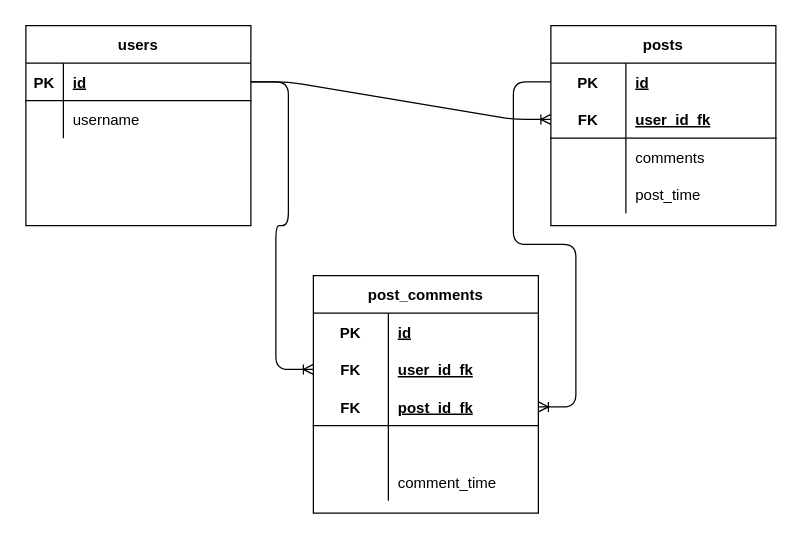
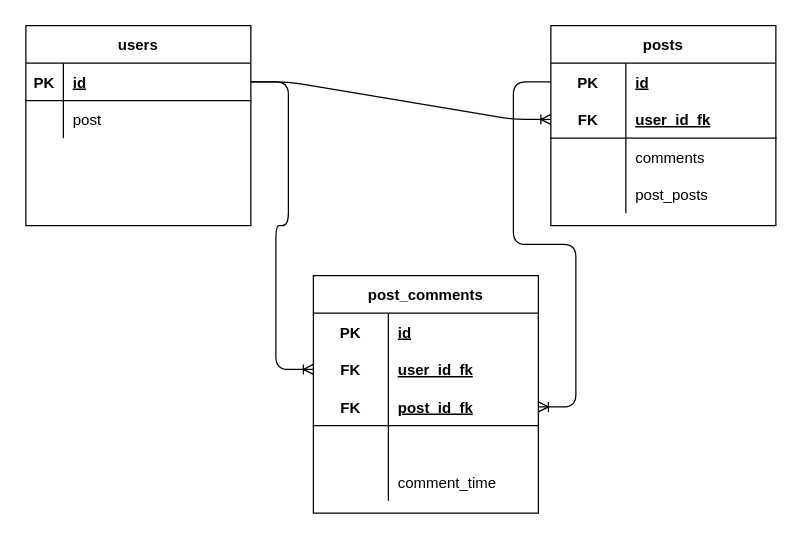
  <mxCell id="0" />
  <mxCell id="1" parent="0" />
  <mxCell id="2" value="users" style="shape=table;startSize=30;container=1;collapsible=1;childLayout=tableLayout;fixedRows=1;rowLines=0;fontStyle=1;align=center;resizeLast=1;" parent="1" vertex="1"><mxGeometry x="20" y="20" width="180" height="160" as="geometry"><mxRectangle x="80" y="40" width="60" height="30" as="alternateBounds" /></mxGeometry></mxCell>
  <mxCell id="3" value="" style="shape=partialRectangle;collapsible=0;dropTarget=0;pointerEvents=0;fillColor=none;top=0;left=0;bottom=1;right=0;points=[[0,0.5],[1,0.5]];portConstraint=eastwest;" parent="2" vertex="1"><mxGeometry y="30" width="180" height="30" as="geometry" /></mxCell>
  <mxCell id="4" value="PK" style="shape=partialRectangle;connectable=0;fillColor=none;top=0;left=0;bottom=0;right=0;fontStyle=1;overflow=hidden;" parent="3" vertex="1"><mxGeometry width="30" height="30" as="geometry" /></mxCell>
  <mxCell id="5" value="id" style="shape=partialRectangle;connectable=0;fillColor=none;top=0;left=0;bottom=0;right=0;align=left;spacingLeft=6;fontStyle=5;overflow=hidden;" parent="3" vertex="1"><mxGeometry x="30" width="150" height="30" as="geometry" /></mxCell>
  <mxCell id="6" value="" style="shape=partialRectangle;collapsible=0;dropTarget=0;pointerEvents=0;fillColor=none;top=0;left=0;bottom=0;right=0;points=[[0,0.5],[1,0.5]];portConstraint=eastwest;" parent="2" vertex="1"><mxGeometry y="60" width="180" height="30" as="geometry" /></mxCell>
  <mxCell id="7" value="" style="shape=partialRectangle;connectable=0;fillColor=none;top=0;left=0;bottom=0;right=0;editable=1;overflow=hidden;" parent="6" vertex="1"><mxGeometry width="30" height="30" as="geometry" /></mxCell>
- <mxCell id="8" value="username" style="shape=partialRectangle;connectable=0;fillColor=none;top=0;left=0;bottom=0;right=0;align=left;spacingLeft=6;overflow=hidden;" parent="6" vertex="1"><mxGeometry x="30" width="150" height="30" as="geometry" /></mxCell>
+ <mxCell id="8" value="post" style="shape=partialRectangle;connectable=0;fillColor=none;top=0;left=0;bottom=0;right=0;align=left;spacingLeft=6;overflow=hidden;" parent="6" vertex="1"><mxGeometry x="30" width="150" height="30" as="geometry" /></mxCell>
  <mxCell id="9" value="" style="shape=partialRectangle;collapsible=0;dropTarget=0;pointerEvents=0;fillColor=none;top=0;left=0;bottom=0;right=0;points=[[0,0.5],[1,0.5]];portConstraint=eastwest;" parent="2" vertex="1"><mxGeometry y="90" width="180" height="30" as="geometry" /></mxCell>
  <mxCell id="10" value="" style="shape=partialRectangle;connectable=0;fillColor=none;top=0;left=0;bottom=0;right=0;editable=1;overflow=hidden;" parent="9" vertex="1"><mxGeometry width="30" height="30" as="geometry" /></mxCell>
  <mxCell id="11" value="" style="shape=partialRectangle;collapsible=0;dropTarget=0;pointerEvents=0;fillColor=none;top=0;left=0;bottom=0;right=0;points=[[0,0.5],[1,0.5]];portConstraint=eastwest;" parent="2" vertex="1"><mxGeometry y="120" width="180" height="30" as="geometry" /></mxCell>
  <mxCell id="12" value="" style="shape=partialRectangle;connectable=0;fillColor=none;top=0;left=0;bottom=0;right=0;editable=1;overflow=hidden;" parent="11" vertex="1"><mxGeometry width="30" height="30" as="geometry" /></mxCell>
  <mxCell id="13" value="post_comments" style="shape=table;startSize=30;container=1;collapsible=1;childLayout=tableLayout;fixedRows=1;rowLines=0;fontStyle=1;align=center;resizeLast=1;" parent="1" vertex="1"><mxGeometry x="250" y="220" width="180" height="190" as="geometry" /></mxCell>
  <mxCell id="14" value="" style="shape=partialRectangle;collapsible=0;dropTarget=0;pointerEvents=0;fillColor=none;top=0;left=0;bottom=0;right=0;points=[[0,0.5],[1,0.5]];portConstraint=eastwest;" vertex="1" parent="13"><mxGeometry y="30" width="180" height="30" as="geometry" /></mxCell>
  <mxCell id="15" value="PK" style="shape=partialRectangle;connectable=0;fillColor=none;top=0;left=0;bottom=0;right=0;fontStyle=1;overflow=hidden;" vertex="1" parent="14"><mxGeometry width="60" height="30" as="geometry" /></mxCell>
  <mxCell id="16" value="id" style="shape=partialRectangle;connectable=0;fillColor=none;top=0;left=0;bottom=0;right=0;align=left;spacingLeft=6;fontStyle=5;overflow=hidden;" vertex="1" parent="14"><mxGeometry x="60" width="120" height="30" as="geometry" /></mxCell>
  <mxCell id="17" value="" style="shape=partialRectangle;collapsible=0;dropTarget=0;pointerEvents=0;fillColor=none;top=0;left=0;bottom=0;right=0;points=[[0,0.5],[1,0.5]];portConstraint=eastwest;" parent="13" vertex="1"><mxGeometry y="60" width="180" height="30" as="geometry" /></mxCell>
  <mxCell id="18" value="FK" style="shape=partialRectangle;connectable=0;fillColor=none;top=0;left=0;bottom=0;right=0;fontStyle=1;overflow=hidden;" parent="17" vertex="1"><mxGeometry width="60" height="30" as="geometry" /></mxCell>
  <mxCell id="19" value="user_id_fk" style="shape=partialRectangle;connectable=0;fillColor=none;top=0;left=0;bottom=0;right=0;align=left;spacingLeft=6;fontStyle=5;overflow=hidden;" parent="17" vertex="1"><mxGeometry x="60" width="120" height="30" as="geometry" /></mxCell>
  <mxCell id="20" value="" style="shape=partialRectangle;collapsible=0;dropTarget=0;pointerEvents=0;fillColor=none;top=0;left=0;bottom=1;right=0;points=[[0,0.5],[1,0.5]];portConstraint=eastwest;" parent="13" vertex="1"><mxGeometry y="90" width="180" height="30" as="geometry" /></mxCell>
  <mxCell id="21" value="FK" style="shape=partialRectangle;connectable=0;fillColor=none;top=0;left=0;bottom=0;right=0;fontStyle=1;overflow=hidden;" parent="20" vertex="1"><mxGeometry width="60" height="30" as="geometry" /></mxCell>
  <mxCell id="22" value="post_id_fk" style="shape=partialRectangle;connectable=0;fillColor=none;top=0;left=0;bottom=0;right=0;align=left;spacingLeft=6;fontStyle=5;overflow=hidden;" parent="20" vertex="1"><mxGeometry x="60" width="120" height="30" as="geometry" /></mxCell>
  <mxCell id="23" value="" style="shape=partialRectangle;collapsible=0;dropTarget=0;pointerEvents=0;fillColor=none;top=0;left=0;bottom=0;right=0;points=[[0,0.5],[1,0.5]];portConstraint=eastwest;" parent="13" vertex="1"><mxGeometry y="120" width="180" height="30" as="geometry" /></mxCell>
  <mxCell id="24" value="" style="shape=partialRectangle;connectable=0;fillColor=none;top=0;left=0;bottom=0;right=0;editable=1;overflow=hidden;" parent="23" vertex="1"><mxGeometry width="60" height="30" as="geometry" /></mxCell>
  <mxCell id="25" value="" style="shape=partialRectangle;collapsible=0;dropTarget=0;pointerEvents=0;fillColor=none;top=0;left=0;bottom=0;right=0;points=[[0,0.5],[1,0.5]];portConstraint=eastwest;" parent="13" vertex="1"><mxGeometry y="150" width="180" height="30" as="geometry" /></mxCell>
  <mxCell id="26" value="" style="shape=partialRectangle;connectable=0;fillColor=none;top=0;left=0;bottom=0;right=0;editable=1;overflow=hidden;" parent="25" vertex="1"><mxGeometry width="60" height="30" as="geometry" /></mxCell>
  <mxCell id="27" value="comment_time" style="shape=partialRectangle;connectable=0;fillColor=none;top=0;left=0;bottom=0;right=0;align=left;spacingLeft=6;overflow=hidden;" parent="25" vertex="1"><mxGeometry x="60" width="120" height="30" as="geometry" /></mxCell>
  <mxCell id="28" value="" style="edgeStyle=entityRelationEdgeStyle;fontSize=12;html=1;endArrow=ERoneToMany;exitX=1;exitY=0.5;exitDx=0;exitDy=0;entryX=0;entryY=0.5;entryDx=0;entryDy=0;" parent="1" source="3" target="34" edge="1"><mxGeometry width="100" height="100" relative="1" as="geometry"><mxPoint x="200" y="160" as="sourcePoint" /><mxPoint x="440" y="65" as="targetPoint" /></mxGeometry></mxCell>
  <mxCell id="29" value="" style="edgeStyle=entityRelationEdgeStyle;fontSize=12;html=1;endArrow=ERoneToMany;entryX=0;entryY=0.5;entryDx=0;entryDy=0;exitX=1;exitY=0.5;exitDx=0;exitDy=0;" edge="1" parent="1" source="3" target="17"><mxGeometry width="100" height="100" relative="1" as="geometry"><mxPoint x="-20" y="120" as="sourcePoint" /><mxPoint x="70" y="270" as="targetPoint" /></mxGeometry></mxCell>
  <mxCell id="30" value="posts" style="shape=table;startSize=30;container=1;collapsible=1;childLayout=tableLayout;fixedRows=1;rowLines=0;fontStyle=1;align=center;resizeLast=1;" vertex="1" parent="1"><mxGeometry x="440" y="20" width="180" height="160" as="geometry" /></mxCell>
  <mxCell id="31" value="" style="shape=partialRectangle;collapsible=0;dropTarget=0;pointerEvents=0;fillColor=none;top=0;left=0;bottom=0;right=0;points=[[0,0.5],[1,0.5]];portConstraint=eastwest;" vertex="1" parent="30"><mxGeometry y="30" width="180" height="30" as="geometry" /></mxCell>
  <mxCell id="32" value="PK" style="shape=partialRectangle;connectable=0;fillColor=none;top=0;left=0;bottom=0;right=0;fontStyle=1;overflow=hidden;" vertex="1" parent="31"><mxGeometry width="60" height="30" as="geometry" /></mxCell>
  <mxCell id="33" value="id" style="shape=partialRectangle;connectable=0;fillColor=none;top=0;left=0;bottom=0;right=0;align=left;spacingLeft=6;fontStyle=5;overflow=hidden;" vertex="1" parent="31"><mxGeometry x="60" width="120" height="30" as="geometry" /></mxCell>
  <mxCell id="34" value="" style="shape=partialRectangle;collapsible=0;dropTarget=0;pointerEvents=0;fillColor=none;top=0;left=0;bottom=1;right=0;points=[[0,0.5],[1,0.5]];portConstraint=eastwest;" vertex="1" parent="30"><mxGeometry y="60" width="180" height="30" as="geometry" /></mxCell>
  <mxCell id="35" value="FK" style="shape=partialRectangle;connectable=0;fillColor=none;top=0;left=0;bottom=0;right=0;fontStyle=1;overflow=hidden;" vertex="1" parent="34"><mxGeometry width="60" height="30" as="geometry" /></mxCell>
  <mxCell id="36" value="user_id_fk" style="shape=partialRectangle;connectable=0;fillColor=none;top=0;left=0;bottom=0;right=0;align=left;spacingLeft=6;fontStyle=5;overflow=hidden;" vertex="1" parent="34"><mxGeometry x="60" width="120" height="30" as="geometry" /></mxCell>
  <mxCell id="37" value="" style="shape=partialRectangle;collapsible=0;dropTarget=0;pointerEvents=0;fillColor=none;top=0;left=0;bottom=0;right=0;points=[[0,0.5],[1,0.5]];portConstraint=eastwest;" vertex="1" parent="30"><mxGeometry y="90" width="180" height="30" as="geometry" /></mxCell>
  <mxCell id="38" value="" style="shape=partialRectangle;connectable=0;fillColor=none;top=0;left=0;bottom=0;right=0;editable=1;overflow=hidden;" vertex="1" parent="37"><mxGeometry width="60" height="30" as="geometry" /></mxCell>
  <mxCell id="39" value="comments" style="shape=partialRectangle;connectable=0;fillColor=none;top=0;left=0;bottom=0;right=0;align=left;spacingLeft=6;overflow=hidden;" vertex="1" parent="37"><mxGeometry x="60" width="120" height="30" as="geometry" /></mxCell>
  <mxCell id="40" value="" style="shape=partialRectangle;collapsible=0;dropTarget=0;pointerEvents=0;fillColor=none;top=0;left=0;bottom=0;right=0;points=[[0,0.5],[1,0.5]];portConstraint=eastwest;" vertex="1" parent="30"><mxGeometry y="120" width="180" height="30" as="geometry" /></mxCell>
  <mxCell id="41" value="" style="shape=partialRectangle;connectable=0;fillColor=none;top=0;left=0;bottom=0;right=0;editable=1;overflow=hidden;" vertex="1" parent="40"><mxGeometry width="60" height="30" as="geometry" /></mxCell>
- <mxCell id="42" value="post_time" style="shape=partialRectangle;connectable=0;fillColor=none;top=0;left=0;bottom=0;right=0;align=left;spacingLeft=6;overflow=hidden;" vertex="1" parent="40"><mxGeometry x="60" width="120" height="30" as="geometry" /></mxCell>
+ <mxCell id="42" value="post_posts" style="shape=partialRectangle;connectable=0;fillColor=none;top=0;left=0;bottom=0;right=0;align=left;spacingLeft=6;overflow=hidden;" vertex="1" parent="40"><mxGeometry x="60" width="120" height="30" as="geometry" /></mxCell>
  <mxCell id="43" value="" style="edgeStyle=entityRelationEdgeStyle;fontSize=12;html=1;endArrow=ERoneToMany;" edge="1" parent="1" source="31" target="20"><mxGeometry width="100" height="100" relative="1" as="geometry"><mxPoint x="300" y="210" as="sourcePoint" /><mxPoint x="240" y="330" as="targetPoint" /></mxGeometry></mxCell>
